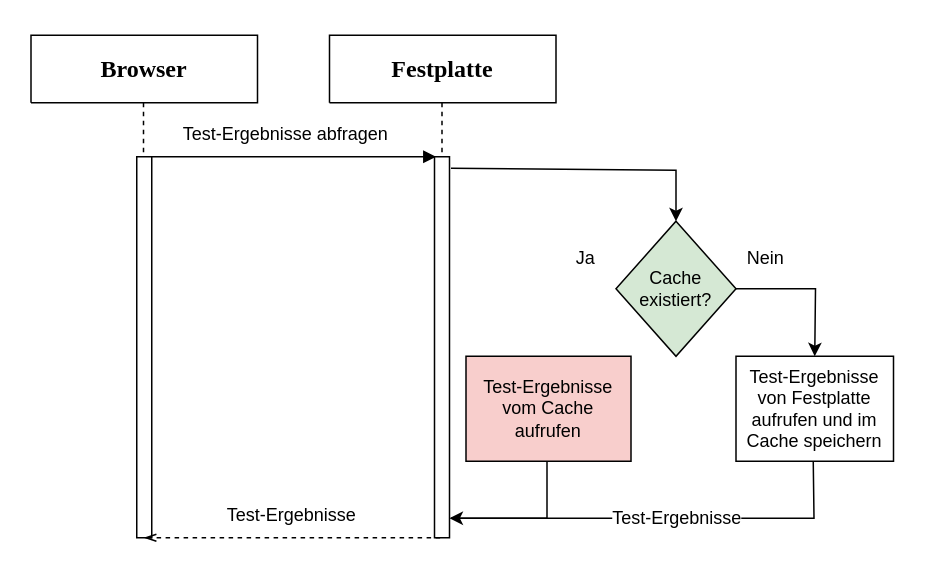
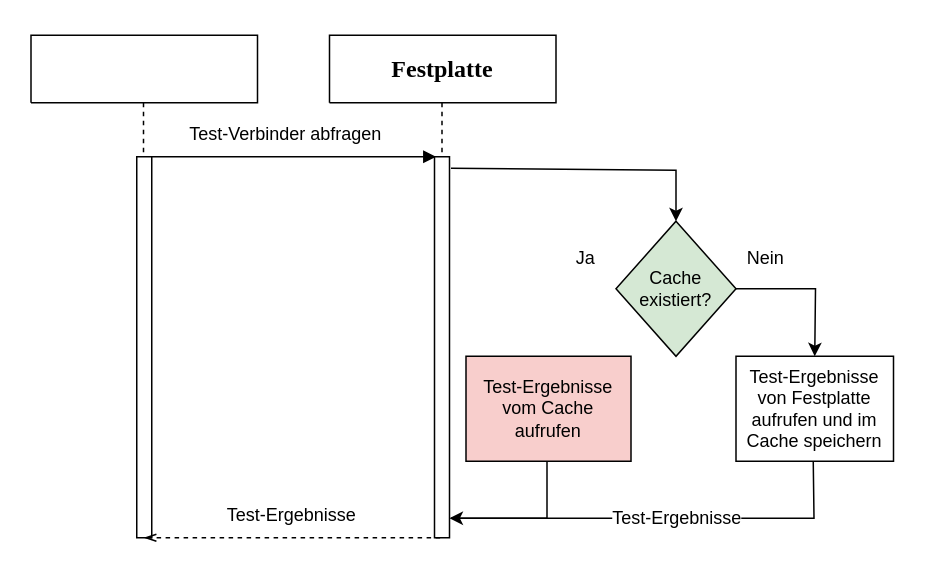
  <mxCell id="0" />
  <mxCell id="1" value="Verbinder" parent="0" />
  <mxCell id="2" style="vsdxID=108;fillColor=#FFFFFF;gradientColor=none;shape=stencil(nZBLDoAgDERP0z3SIyjew0SURgSD+Lu9kMZoXLhwN9O+tukAlrNpJg1SzDH4QW/URgNYgZTkjA4UkwJUgGXng+6DX1zLfmoymdXo17xh5zmRJ6Q42BWCfc2oJfdAr+Yv+AP9Cb7OJ3H/2JG1HNGz/84klThPVCc=);labelBackgroundColor=none;rounded=0;html=1;whiteSpace=wrap;" parent="1" vertex="1"><mxGeometry x="219" y="23" width="151" height="45" as="geometry" /></mxCell>
  <mxCell id="3" style="vsdxID=112;edgeStyle=none;dashed=1;startArrow=none;endArrow=none;startSize=5;endSize=5;spacingTop=0;spacingBottom=0;spacingLeft=0;spacingRight=0;verticalAlign=middle;html=1;labelBackgroundColor=#ffffff;rounded=0;" parent="2" edge="1"><mxGeometry relative="1" as="geometry"><Array as="points" /><mxPoint x="75" y="45" as="sourcePoint" /><mxPoint x="75" y="240" as="targetPoint" /></mxGeometry></mxCell>
  <mxCell id="4" style="vsdxID=110;fillColor=#FFFFFF;gradientColor=none;shape=stencil(1VFBDsIgEHwNRxKE+IJa/7GxSyFiaRa07e+FLImtB+/eZnZmdgkjTJcczCi0SpniHRc/ZCfMRWjtJ4fkc0HC9MJ0NhKOFJ/TwHyG6qzoEV91w8q5s6oRrTamJ8X8yl6gW9GoeZuVtgP9vUitElafJMUM2cfpEA1AI8pyRNoAYwuylBbEeTf+h2cV8Plm60Pglvb6dy1lxJWa/g0=);labelBackgroundColor=none;rounded=0;html=1;whiteSpace=wrap;" parent="2" vertex="1"><mxGeometry x="63" y="-3" width="24" height="0.6" as="geometry" /></mxCell>
  <mxCell id="5" value="&lt;font style=&quot;font-size:16px;font-family:Calibri;color:#000000;direction:ltr;letter-spacing:0px;line-height:120%;opacity:1&quot;&gt;&lt;b&gt;Festplatte&lt;br/&gt;&lt;/b&gt;&lt;/font&gt;" style="text;vsdxID=108;fillColor=none;gradientColor=none;labelBackgroundColor=none;rounded=0;html=1;whiteSpace=wrap;verticalAlign=middle;align=center;strokeColor=none;;html=1;" parent="2" vertex="1"><mxGeometry y="-0.444" width="151.49" height="45.444" as="geometry" /></mxCell>
  <mxCell id="6" parent="1" vertex="1"><mxGeometry x="306" y="327" as="geometry" /></mxCell>
  <mxCell id="7" style="vsdxID=108;fillColor=#FFFFFF;gradientColor=none;shape=stencil(nZBLDoAgDERP0z3SIyjew0SURgSD+Lu9kMZoXLhwN9O+tukAlrNpJg1SzDH4QW/URgNYgZTkjA4UkwJUgGXng+6DX1zLfmoymdXo17xh5zmRJ6Q42BWCfc2oJfdAr+Yv+AP9Cb7OJ3H/2JG1HNGz/84klThPVCc=);labelBackgroundColor=none;rounded=0;html=1;whiteSpace=wrap;" parent="1" vertex="1"><mxGeometry y="23" width="151" height="45" as="geometry" x="20" /></mxCell>
  <mxCell id="8" style="vsdxID=110;fillColor=#FFFFFF;gradientColor=none;shape=stencil(1VFBDsIgEHwNRxKE+IJa/7GxSyFiaRa07e+FLImtB+/eZnZmdgkjTJcczCi0SpniHRc/ZCfMRWjtJ4fkc0HC9MJ0NhKOFJ/TwHyG6qzoEV91w8q5s6oRrTamJ8X8yl6gW9GoeZuVtgP9vUitElafJMUM2cfpEA1AI8pyRNoAYwuylBbEeTf+h2cV8Plm60Pglvb6dy1lxJWa/g0=);labelBackgroundColor=none;rounded=0;html=1;whiteSpace=wrap;" parent="7" vertex="1"><mxGeometry x="63" y="-3" width="24" height="0.6" as="geometry" /></mxCell>
  <mxCell id="9" style="vsdxID=112;edgeStyle=none;dashed=1;startArrow=none;endArrow=none;startSize=5;endSize=5;spacingTop=0;spacingBottom=0;spacingLeft=0;spacingRight=0;verticalAlign=middle;html=1;labelBackgroundColor=#ffffff;rounded=0;" parent="7" edge="1"><mxGeometry relative="1" as="geometry"><Array as="points" /><mxPoint x="75" y="45" as="sourcePoint" /><mxPoint x="75" y="240" as="targetPoint" /></mxGeometry></mxCell>
- <mxCell id="10" value="&lt;font style=&quot;font-size: 16px ; font-family: &amp;#34;calibri&amp;#34; ; color: #000000 ; direction: ltr ; letter-spacing: 0px ; line-height: 120% ; opacity: 1&quot;&gt;&lt;b&gt;Browser&lt;br&gt;&lt;/b&gt;&lt;/font&gt;" style="text;vsdxID=108;fillColor=none;gradientColor=none;labelBackgroundColor=none;rounded=0;html=1;whiteSpace=wrap;verticalAlign=middle;align=center;strokeColor=none;;html=1;" parent="7" vertex="1"><mxGeometry y="-0.444" width="151.49" height="45.444" as="geometry" /></mxCell>
  <mxCell id="11" value="" style="rounded=0;whiteSpace=wrap;html=1;" parent="1" vertex="1"><mxGeometry x="90.5" y="104" width="10" height="254" as="geometry" /></mxCell>
  <mxCell id="12" value="" style="endArrow=block;html=1;rounded=0;exitX=1;exitY=0;exitDx=0;exitDy=0;endFill=1;" parent="1" source="11" edge="1"><mxGeometry width="50" height="50" relative="1" as="geometry"><mxPoint x="150" y="175" as="sourcePoint" /><mxPoint x="290" y="104" as="targetPoint" /></mxGeometry></mxCell>
  <mxCell id="13" value="" style="rounded=0;whiteSpace=wrap;html=1;" parent="1" vertex="1"><mxGeometry x="289" y="104" width="10" height="254" as="geometry" /></mxCell>
- <mxCell id="14" value="Test-Ergebnisse abfragen" style="text;html=1;strokeColor=none;fillColor=none;align=center;verticalAlign=middle;whiteSpace=wrap;rounded=0;" parent="1" vertex="1"><mxGeometry x="100" y="74" width="180" height="30" as="geometry" /></mxCell>
+ <mxCell id="14" value="Test-Verbinder abfragen" style="text;html=1;strokeColor=none;fillColor=none;align=center;verticalAlign=middle;whiteSpace=wrap;rounded=0;" parent="1" vertex="1"><mxGeometry x="100" y="74" width="180" height="30" as="geometry" /></mxCell>
  <mxCell id="15" value="Cache existiert?" style="rhombus;whiteSpace=wrap;html=1;fillColor=#d5e8d4;" parent="1" vertex="1"><mxGeometry x="410" y="147" width="80" height="90" as="geometry" /></mxCell>
  <mxCell id="16" value="" style="endArrow=classic;html=1;rounded=0;entryX=0.5;entryY=0;entryDx=0;entryDy=0;exitX=1.1;exitY=0.058;exitDx=0;exitDy=0;exitPerimeter=0;" parent="1" target="15" edge="1"><mxGeometry width="50" height="50" relative="1" as="geometry"><mxPoint x="300" y="111.718" as="sourcePoint" /><mxPoint x="460" y="107" as="targetPoint" /><Array as="points"><mxPoint x="450" y="113" /></Array></mxGeometry></mxCell>
  <mxCell id="17" value="Test-Ergebnisse vom Cache aufrufen" style="rounded=0;whiteSpace=wrap;html=1;fillColor=#f8cecc;" parent="1" vertex="1"><mxGeometry x="310" y="237" width="110" height="70" as="geometry" /></mxCell>
  <mxCell id="18" value="Ja" style="text;html=1;strokeColor=none;fillColor=none;align=center;verticalAlign=middle;whiteSpace=wrap;rounded=0;" parent="1" vertex="1"><mxGeometry x="360" y="157" width="60" height="30" as="geometry" /></mxCell>
  <mxCell id="19" value="Test-Ergebnisse von Festplatte aufrufen und im Cache speichern" style="rounded=0;whiteSpace=wrap;html=1;" parent="1" vertex="1"><mxGeometry x="490" y="237" width="105" height="70" as="geometry" /></mxCell>
  <mxCell id="20" value="" style="endArrow=classic;html=1;rounded=0;exitX=1;exitY=0.5;exitDx=0;exitDy=0;entryX=0.5;entryY=0;entryDx=0;entryDy=0;" parent="1" source="15" target="19" edge="1"><mxGeometry width="50" height="50" relative="1" as="geometry"><mxPoint x="490" y="237" as="sourcePoint" /><mxPoint x="540" y="187" as="targetPoint" /><Array as="points"><mxPoint x="543" y="192" /></Array></mxGeometry></mxCell>
  <mxCell id="21" value="Nein" style="text;html=1;strokeColor=none;fillColor=none;align=center;verticalAlign=middle;whiteSpace=wrap;rounded=0;" parent="1" vertex="1"><mxGeometry x="480" y="157" width="60" height="30" as="geometry" /></mxCell>
  <mxCell id="22" value="" style="endArrow=classic;html=1;rounded=0;exitX=0.5;exitY=1;exitDx=0;exitDy=0;" parent="1" edge="1"><mxGeometry width="50" height="50" relative="1" as="geometry"><mxPoint x="364" y="307" as="sourcePoint" /><mxPoint x="299" y="345" as="targetPoint" /><Array as="points"><mxPoint x="364" y="345" /></Array></mxGeometry></mxCell>
  <mxCell id="23" value="" style="endArrow=none;html=1;rounded=0;entryX=0.5;entryY=1;entryDx=0;entryDy=0;" parent="1" edge="1"><mxGeometry width="50" height="50" relative="1" as="geometry"><mxPoint x="300" y="345" as="sourcePoint" /><mxPoint x="541.5" y="307" as="targetPoint" /><Array as="points"><mxPoint x="542" y="345" /></Array></mxGeometry></mxCell>
  <mxCell id="24" value="Test-Ergebnisse" style="text;html=1;strokeColor=none;fillColor=none;align=center;verticalAlign=middle;whiteSpace=wrap;rounded=0;labelBackgroundColor=default;" parent="1" vertex="1"><mxGeometry x="391" y="330" width="120" height="30" as="geometry" /></mxCell>
  <mxCell id="25" value="" style="endArrow=none;dashed=1;html=1;rounded=0;entryX=0.5;entryY=1;entryDx=0;entryDy=0;exitX=0.5;exitY=1;exitDx=0;exitDy=0;startArrow=openThin;startFill=0;" parent="1" source="11" target="13" edge="1"><mxGeometry width="50" height="50" relative="1" as="geometry"><mxPoint x="220" y="415" as="sourcePoint" /><mxPoint x="260" y="355" as="targetPoint" /></mxGeometry></mxCell>
  <mxCell id="26" value="Test-Ergebnisse" style="text;html=1;strokeColor=none;fillColor=none;align=center;verticalAlign=middle;whiteSpace=wrap;rounded=0;" parent="1" vertex="1"><mxGeometry x="103.5" y="328" width="180" height="30" as="geometry" /></mxCell>
